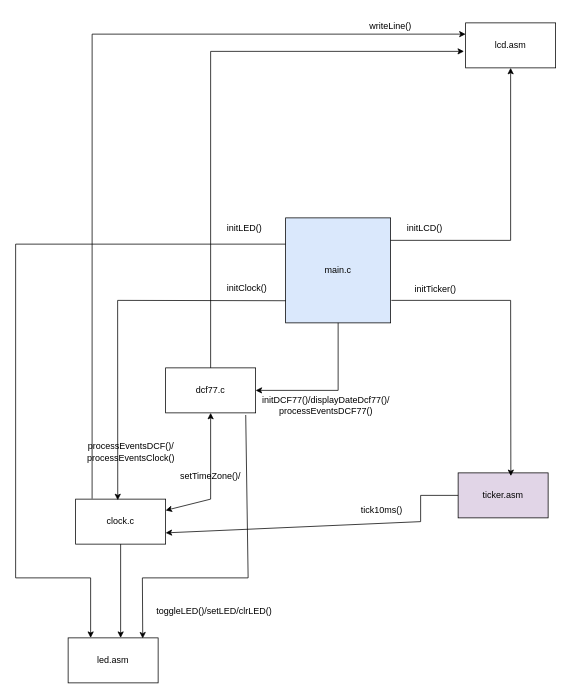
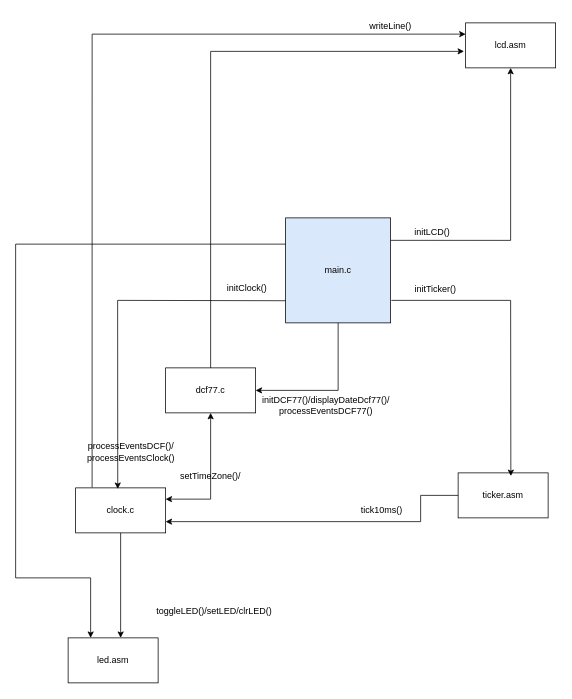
  <mxCell id="0" />
  <mxCell id="1" parent="0" />
  <mxCell id="2" value="main.c" style="whiteSpace=wrap;html=1;aspect=fixed;fillColor=#dae8fc;" parent="1" vertex="1"><mxGeometry x="380" y="290" width="140" height="140" as="geometry" /></mxCell>
- <mxCell id="3" value="clock.c" style="rounded=0;whiteSpace=wrap;html=1;" parent="1" vertex="1"><mxGeometry x="100" y="665" width="120" height="60" as="geometry" /></mxCell>
- <mxCell id="4" value="ticker.asm" style="rounded=0;whiteSpace=wrap;html=1;fillColor=#e1d5e7;" parent="1" vertex="1"><mxGeometry x="610" y="630" width="120" height="60" as="geometry" /></mxCell>
+ <mxCell id="3" value="clock.c" style="rounded=0;whiteSpace=wrap;html=1;" parent="1" vertex="1"><mxGeometry x="100" y="650" width="120" height="60" as="geometry" /></mxCell>
+ <mxCell id="4" value="ticker.asm" style="rounded=0;whiteSpace=wrap;html=1;" parent="1" vertex="1"><mxGeometry x="610" y="630" width="120" height="60" as="geometry" /></mxCell>
  <mxCell id="5" value="initTicker() " style="text;html=1;align=center;verticalAlign=middle;whiteSpace=wrap;rounded=0;" parent="1" vertex="1"><mxGeometry x="470" y="370" width="220" height="30" as="geometry" /></mxCell>
  <mxCell id="6" value="&lt;br&gt;&lt;div&gt;processEventsDCF()/&lt;/div&gt;&lt;div&gt;processEventsClock()&lt;br&gt;&lt;/div&gt;" style="text;html=1;align=center;verticalAlign=middle;whiteSpace=wrap;rounded=0;" parent="1" vertex="1"><mxGeometry x="119" y="580" width="110" height="30" as="geometry" /></mxCell>
  <mxCell id="7" value="" style="endArrow=classic;html=1;rounded=0;exitX=0.002;exitY=0.789;exitDx=0;exitDy=0;exitPerimeter=0;entryX=0.468;entryY=0.024;entryDx=0;entryDy=0;entryPerimeter=0;" parent="1" source="2" target="3" edge="1"><mxGeometry width="50" height="50" relative="1" as="geometry"><mxPoint x="460" y="530" as="sourcePoint" /><mxPoint x="510" y="480" as="targetPoint" /><Array as="points"><mxPoint x="156" y="400" /></Array></mxGeometry></mxCell>
  <mxCell id="8" value="" style="endArrow=classic;html=1;rounded=0;entryX=0.586;entryY=0.07;entryDx=0;entryDy=0;entryPerimeter=0;" parent="1" target="4" edge="1"><mxGeometry width="50" height="50" relative="1" as="geometry"><mxPoint x="521" y="400" as="sourcePoint" /><mxPoint x="510" y="480" as="targetPoint" /><Array as="points"><mxPoint x="680" y="400" /></Array></mxGeometry></mxCell>
  <mxCell id="9" value="" style="endArrow=classic;html=1;rounded=0;exitX=0.5;exitY=1;exitDx=0;exitDy=0;" parent="1" source="2" target="10" edge="1"><mxGeometry width="50" height="50" relative="1" as="geometry"><mxPoint x="460" y="530" as="sourcePoint" /><mxPoint x="510" y="480" as="targetPoint" /><Array as="points"><mxPoint x="450" y="520" /></Array></mxGeometry></mxCell>
  <mxCell id="10" value="dcf77.c" style="rounded=0;whiteSpace=wrap;html=1;" parent="1" vertex="1"><mxGeometry x="220" y="490" width="120" height="60" as="geometry" /></mxCell>
  <mxCell id="11" value="initDCF77()/displayDateDcf77()/&lt;div&gt;processEventsDCF77()&lt;/div&gt;" style="text;html=1;align=center;verticalAlign=middle;whiteSpace=wrap;rounded=0;" parent="1" vertex="1"><mxGeometry x="349" y="525" width="170" height="30" as="geometry" /></mxCell>
  <mxCell id="12" value="" style="endArrow=classic;html=1;rounded=0;exitX=1;exitY=0.214;exitDx=0;exitDy=0;exitPerimeter=0;" parent="1" source="2" target="13" edge="1"><mxGeometry width="50" height="50" relative="1" as="geometry"><mxPoint x="470" y="300" as="sourcePoint" /><mxPoint x="680" y="60" as="targetPoint" /><Array as="points"><mxPoint x="680" y="320" /></Array></mxGeometry></mxCell>
  <mxCell id="13" value="lcd.asm" style="rounded=0;whiteSpace=wrap;html=1;" parent="1" vertex="1"><mxGeometry x="620" y="30" width="120" height="60" as="geometry" /></mxCell>
  <mxCell id="14" value="" style="endArrow=classic;html=1;rounded=0;exitX=0;exitY=0.25;exitDx=0;exitDy=0;entryX=0.25;entryY=0;entryDx=0;entryDy=0;" parent="1" source="2" target="15" edge="1"><mxGeometry width="50" height="50" relative="1" as="geometry"><mxPoint x="470" y="300" as="sourcePoint" /><mxPoint x="520" y="250" as="targetPoint" /><Array as="points"><mxPoint y="325" x="20" /><mxPoint y="770" x="20" /><mxPoint x="120" y="770" /></Array></mxGeometry></mxCell>
  <mxCell id="15" value="led.asm" style="rounded=0;whiteSpace=wrap;html=1;" parent="1" vertex="1"><mxGeometry x="90" y="850" width="120" height="60" as="geometry" /></mxCell>
- <mxCell id="16" value="initLCD()" style="text;whiteSpace=wrap;html=1;" parent="1" vertex="1"><mxGeometry x="540" y="290" width="80" height="30" as="geometry" /></mxCell>
+ <mxCell id="16" value="initLCD()" style="text;whiteSpace=wrap;html=1;" parent="1" vertex="1"><mxGeometry x="550" y="295" width="80" height="30" as="geometry" /></mxCell>
  <mxCell id="17" value="" style="endArrow=classic;html=1;rounded=0;exitX=0.5;exitY=1;exitDx=0;exitDy=0;" parent="1" source="3" edge="1"><mxGeometry width="50" height="50" relative="1" as="geometry"><mxPoint x="470" y="810" as="sourcePoint" /><mxPoint x="160" y="850" as="targetPoint" /></mxGeometry></mxCell>
- <mxCell id="18" value="" style="endArrow=classic;html=1;rounded=0;exitX=0.89;exitY=1.047;exitDx=0;exitDy=0;exitPerimeter=0;entryX=0.829;entryY=0.013;entryDx=0;entryDy=0;entryPerimeter=0;" parent="1" source="10" target="15" edge="1"><mxGeometry width="50" height="50" relative="1" as="geometry"><mxPoint x="470" y="810" as="sourcePoint" /><mxPoint x="190" y="770" as="targetPoint" /><Array as="points"><mxPoint x="330" y="770" /><mxPoint x="189" y="770" /></Array></mxGeometry></mxCell>
  <mxCell id="19" value="toggleLED()/setLED/clrLED()" style="text;html=1;align=center;verticalAlign=middle;whiteSpace=wrap;rounded=0;" parent="1" vertex="1"><mxGeometry x="190" y="800" width="190" height="30" as="geometry" /></mxCell>
  <mxCell id="20" value="" style="endArrow=classic;html=1;rounded=0;exitX=0;exitY=0.5;exitDx=0;exitDy=0;entryX=1;entryY=0.75;entryDx=0;entryDy=0;" parent="1" source="4" target="3" edge="1"><mxGeometry width="50" height="50" relative="1" as="geometry"><mxPoint x="470" y="670" as="sourcePoint" /><mxPoint x="520" y="620" as="targetPoint" /><Array as="points"><mxPoint x="560" y="660" /><mxPoint x="560" y="695" /></Array></mxGeometry></mxCell>
  <mxCell id="21" value="tick10ms()&amp;nbsp;" style="text;html=1;align=center;verticalAlign=middle;whiteSpace=wrap;rounded=0;" parent="1" vertex="1"><mxGeometry x="470" y="665" width="80" height="30" as="geometry" /></mxCell>
  <mxCell id="22" value="" style="endArrow=classic;html=1;rounded=0;exitX=0.183;exitY=-0.01;exitDx=0;exitDy=0;exitPerimeter=0;entryX=0;entryY=0.25;entryDx=0;entryDy=0;" parent="1" source="3" target="13" edge="1"><mxGeometry width="50" height="50" relative="1" as="geometry"><mxPoint x="470" y="460" as="sourcePoint" /><mxPoint x="520" y="410" as="targetPoint" /><Array as="points"><mxPoint x="122" y="45" /></Array></mxGeometry></mxCell>
  <mxCell id="23" value="writeLine()" style="text;whiteSpace=wrap;html=1;" parent="1" vertex="1"><mxGeometry x="490" y="20" width="90" height="30" as="geometry" /></mxCell>
  <mxCell id="24" value="" style="endArrow=classic;html=1;rounded=0;exitX=0.5;exitY=0;exitDx=0;exitDy=0;entryX=-0.018;entryY=0.633;entryDx=0;entryDy=0;entryPerimeter=0;" parent="1" source="10" target="13" edge="1"><mxGeometry width="50" height="50" relative="1" as="geometry"><mxPoint x="470" y="200" as="sourcePoint" /><mxPoint x="520" y="150" as="targetPoint" /><Array as="points"><mxPoint x="280" y="68" /></Array></mxGeometry></mxCell>
  <mxCell id="25" value="" style="endArrow=classic;startArrow=classic;html=1;rounded=0;exitX=1;exitY=0.25;exitDx=0;exitDy=0;entryX=0.5;entryY=1;entryDx=0;entryDy=0;" parent="1" source="3" target="10" edge="1"><mxGeometry width="50" height="50" relative="1" as="geometry"><mxPoint x="470" y="680" as="sourcePoint" /><mxPoint x="520" y="630" as="targetPoint" /><Array as="points"><mxPoint x="280" y="665" /></Array></mxGeometry></mxCell>
  <mxCell id="26" value="setTimeZone()/" style="text;html=1;align=center;verticalAlign=middle;whiteSpace=wrap;rounded=0;" parent="1" vertex="1"><mxGeometry x="250" y="620" width="60" height="30" as="geometry" /></mxCell>
- <mxCell id="27" value="initLED()" style="text;whiteSpace=wrap;html=1;" vertex="1" parent="1"><mxGeometry x="300" y="290" width="80" height="40" as="geometry" /></mxCell>
  <mxCell id="28" value="initClock()" style="text;whiteSpace=wrap;html=1;" vertex="1" parent="1"><mxGeometry x="300" y="370" width="90" height="40" as="geometry" /></mxCell>
